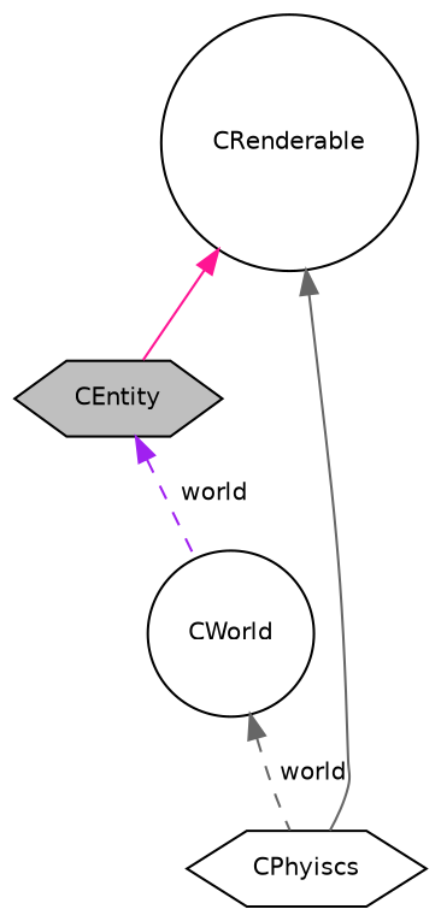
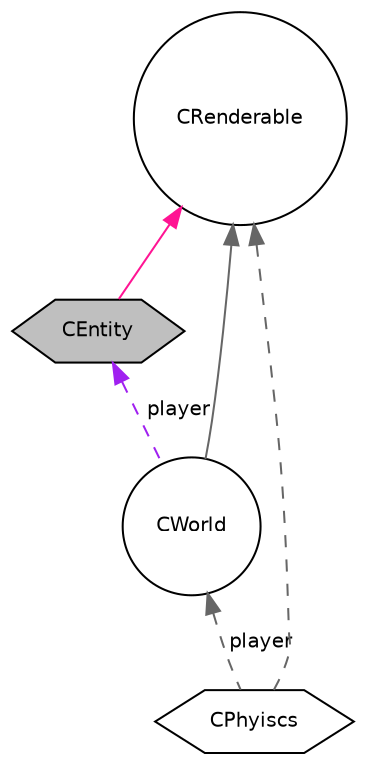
  digraph {
    fontname="DejaVu Sans"
    node [color=black fillcolor=white fontname="DejaVu Sans" fontsize=10 shape=hexagon style=filled]
    edge [color=gray40 dir=back fontname="DejaVu Sans" fontsize=10 labelfontname=Helvetica labelfontsize=10 style=solid]
    n1 [fillcolor=grey75 fontcolor=black height=0.2 label=CEntity width=0.4]
    n2 [height=0.2 label=CWorld shape=circle width=0.4]
    n3 [height=0.2 label=CPhyiscs width=0.4]
    n4 [height=0.2 label=CRenderable shape=circle width=0.4]
-   n1 -> n2 [color=purple label=" world" style=dashed]
-   n2 -> n3 [label=" world" style=dashed]
+   n1 -> n2 [color=purple label=" player" style=dashed]
+   n2 -> n3 [label=" player" style=dashed]
    n4 -> n1 [color=deeppink]
-   n4 -> n3
+   n4 -> n2
+   n4 -> n3 [style=dashed]
  }
